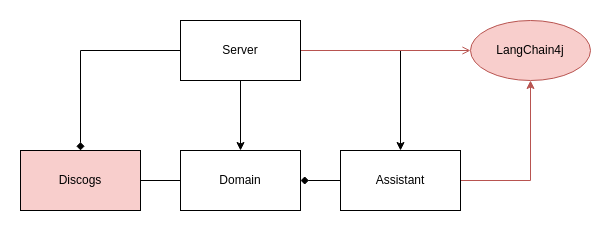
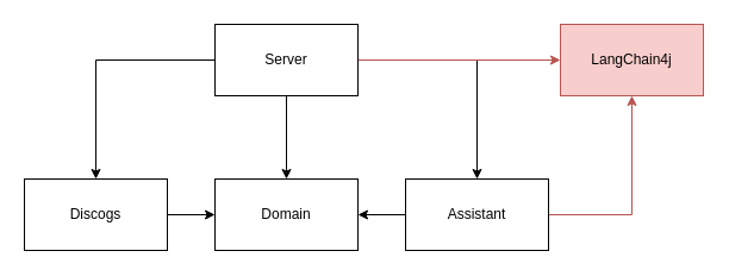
  <mxCell id="0" />
  <mxCell id="1" parent="0" />
- <mxCell id="2" style="edgeStyle=orthogonalEdgeStyle;rounded=0;orthogonalLoop=1;jettySize=auto;html=1;endArrow=diamond;" edge="1" parent="1" source="6" target="8"><mxGeometry relative="1" as="geometry" /></mxCell>
+ <mxCell id="2" style="edgeStyle=orthogonalEdgeStyle;rounded=0;orthogonalLoop=1;jettySize=auto;html=1;" edge="1" parent="1" source="6" target="8"><mxGeometry relative="1" as="geometry" /></mxCell>
  <mxCell id="3" style="edgeStyle=orthogonalEdgeStyle;rounded=0;orthogonalLoop=1;jettySize=auto;html=1;entryX=0.5;entryY=0;entryDx=0;entryDy=0;" edge="1" parent="1" source="6" target="9"><mxGeometry relative="1" as="geometry" /></mxCell>
  <mxCell id="4" style="edgeStyle=orthogonalEdgeStyle;rounded=0;orthogonalLoop=1;jettySize=auto;html=1;" edge="1" parent="1" source="6" target="12"><mxGeometry relative="1" as="geometry" /></mxCell>
- <mxCell id="5" style="edgeStyle=orthogonalEdgeStyle;rounded=0;orthogonalLoop=1;jettySize=auto;html=1;entryX=0;entryY=0.5;entryDx=0;entryDy=0;fillColor=#f8cecc;strokeColor=#b85450;endArrow=open;" edge="1" parent="1" source="6" target="13"><mxGeometry relative="1" as="geometry" /></mxCell>
+ <mxCell id="5" style="edgeStyle=orthogonalEdgeStyle;rounded=0;orthogonalLoop=1;jettySize=auto;html=1;entryX=0;entryY=0.5;entryDx=0;entryDy=0;fillColor=#f8cecc;strokeColor=#b85450;" edge="1" parent="1" source="6" target="13"><mxGeometry relative="1" as="geometry" /></mxCell>
  <mxCell id="6" value="Server" style="rounded=0;whiteSpace=wrap;html=1;" vertex="1" parent="1"><mxGeometry x="180" y="20" width="120" height="60" as="geometry" /></mxCell>
- <mxCell id="7" style="edgeStyle=orthogonalEdgeStyle;rounded=0;orthogonalLoop=1;jettySize=auto;html=1;entryX=0;entryY=0.5;entryDx=0;entryDy=0;endArrow=none;" edge="1" parent="1" source="8" target="9"><mxGeometry relative="1" as="geometry" /></mxCell>
- <mxCell id="8" value="Discogs" style="rounded=0;whiteSpace=wrap;html=1;fillColor=#f8cecc;" vertex="1" parent="1"><mxGeometry x="20" y="150" width="120" height="60" as="geometry" /></mxCell>
+ <mxCell id="7" style="edgeStyle=orthogonalEdgeStyle;rounded=0;orthogonalLoop=1;jettySize=auto;html=1;entryX=0;entryY=0.5;entryDx=0;entryDy=0;" edge="1" parent="1" source="8" target="9"><mxGeometry relative="1" as="geometry" /></mxCell>
+ <mxCell id="8" value="Discogs" style="rounded=0;whiteSpace=wrap;html=1;" vertex="1" parent="1"><mxGeometry x="20" y="150" width="120" height="60" as="geometry" /></mxCell>
  <mxCell id="9" value="Domain" style="rounded=0;whiteSpace=wrap;html=1;" vertex="1" parent="1"><mxGeometry x="180" y="150" width="120" height="60" as="geometry" /></mxCell>
- <mxCell id="10" style="edgeStyle=orthogonalEdgeStyle;rounded=0;orthogonalLoop=1;jettySize=auto;html=1;entryX=1;entryY=0.5;entryDx=0;entryDy=0;endArrow=diamond;" edge="1" parent="1" source="12" target="9"><mxGeometry relative="1" as="geometry" /></mxCell>
+ <mxCell id="10" style="edgeStyle=orthogonalEdgeStyle;rounded=0;orthogonalLoop=1;jettySize=auto;html=1;entryX=1;entryY=0.5;entryDx=0;entryDy=0;" edge="1" parent="1" source="12" target="9"><mxGeometry relative="1" as="geometry" /></mxCell>
  <mxCell id="11" style="edgeStyle=orthogonalEdgeStyle;rounded=0;orthogonalLoop=1;jettySize=auto;html=1;entryX=0.5;entryY=1;entryDx=0;entryDy=0;fillColor=#f8cecc;strokeColor=#b85450;" edge="1" parent="1" source="12" target="13"><mxGeometry relative="1" as="geometry" /></mxCell>
  <mxCell id="12" value="Assistant" style="rounded=0;whiteSpace=wrap;html=1;" vertex="1" parent="1"><mxGeometry x="340" y="150" width="120" height="60" as="geometry" /></mxCell>
- <mxCell id="13" value="LangChain4j" style="ellipse;whiteSpace=wrap;html=1;fillColor=#f8cecc;strokeColor=#b85450;" vertex="1" parent="1"><mxGeometry x="470" y="20" width="120" height="60" as="geometry" /></mxCell>
+ <mxCell id="13" value="LangChain4j" style="rounded=0;whiteSpace=wrap;html=1;fillColor=#f8cecc;strokeColor=#b85450;" vertex="1" parent="1"><mxGeometry x="470" y="20" width="120" height="60" as="geometry" /></mxCell>
